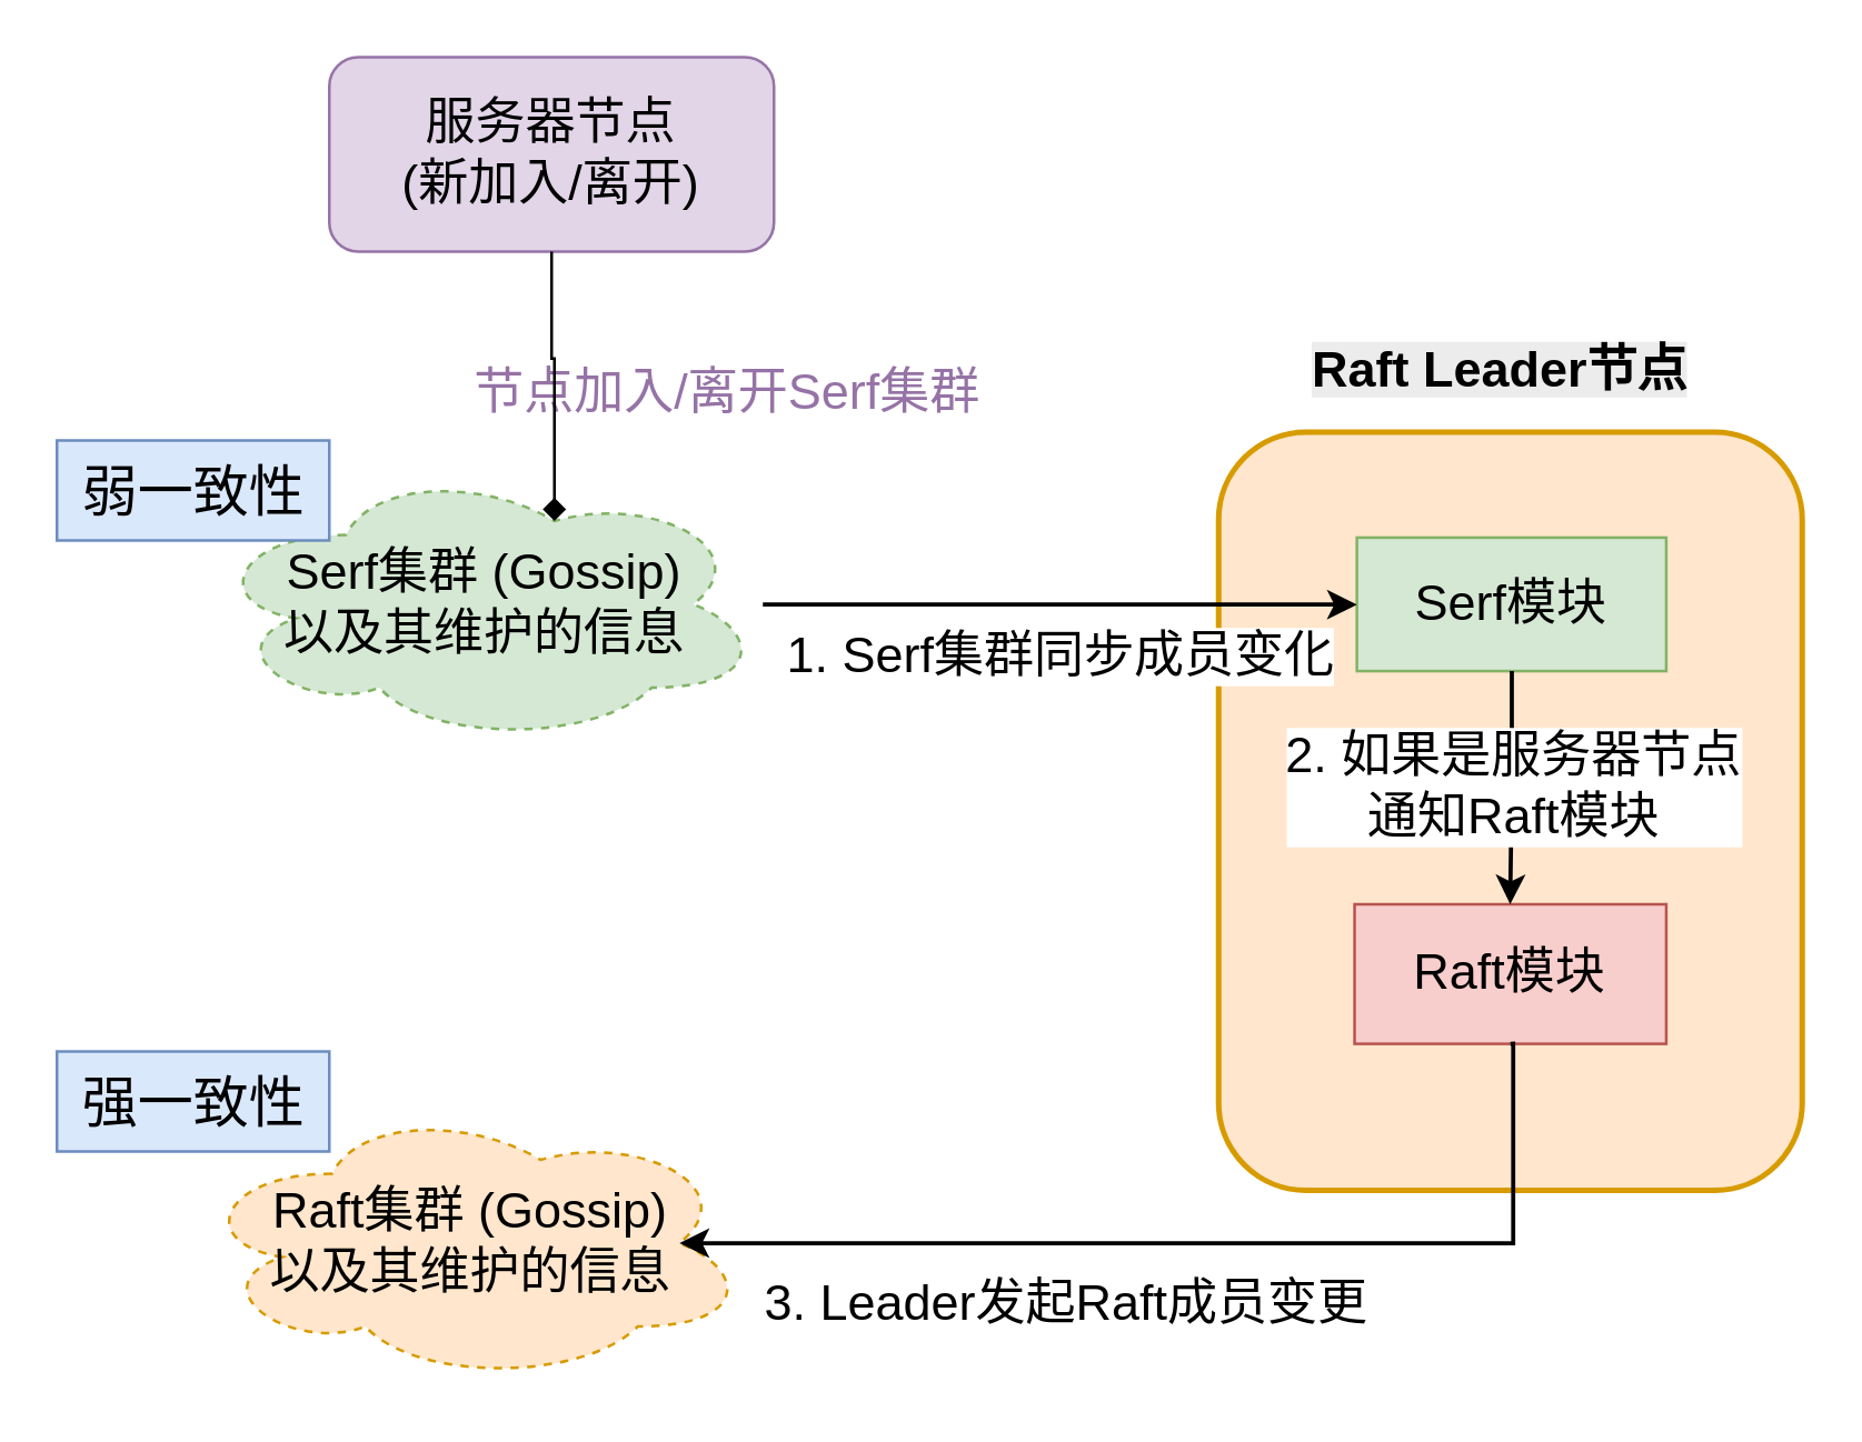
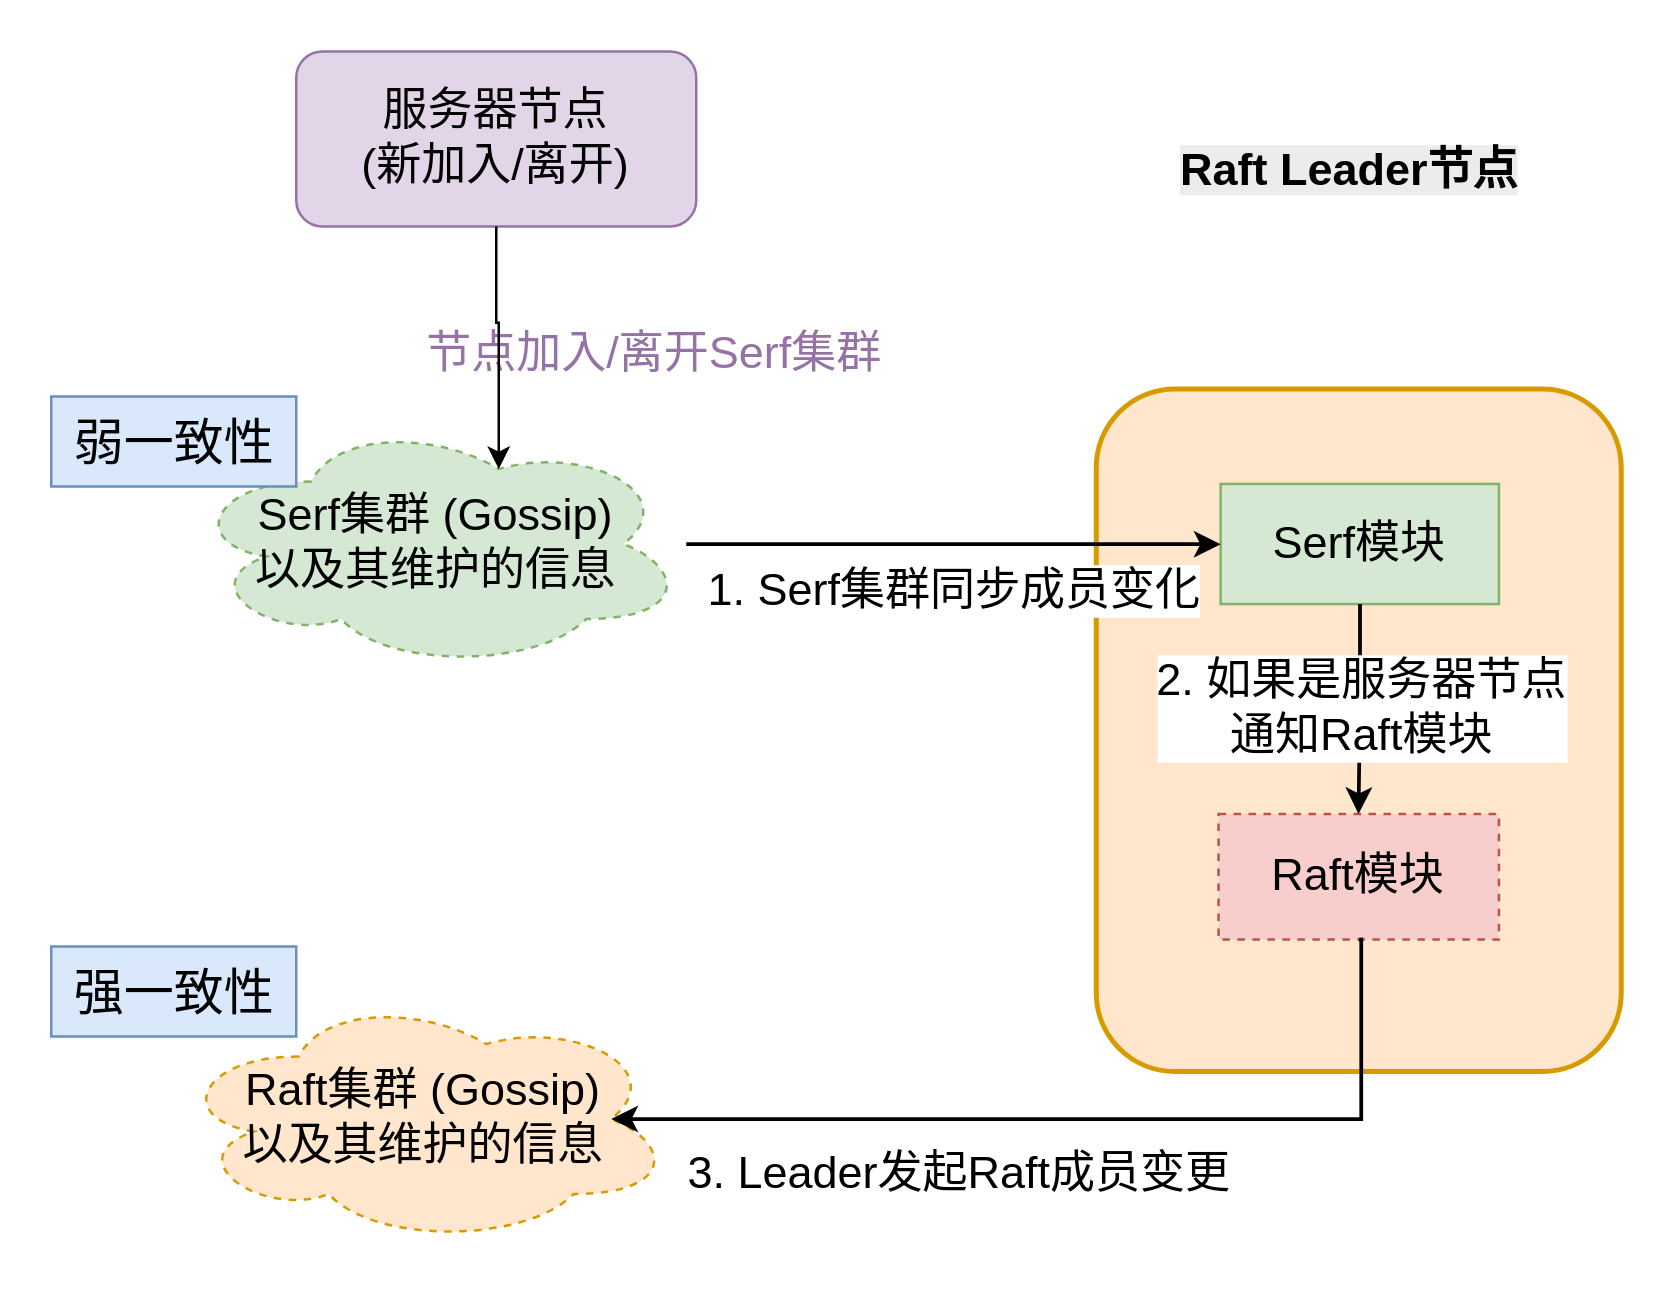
  <mxCell id="0" />
  <mxCell id="1" parent="0" />
  <mxCell id="2" value="" style="rounded=1;whiteSpace=wrap;html=1;fillColor=#ffe6cc;strokeColor=#d79b00;fontStyle=1;fontSize=18;strokeWidth=2;" vertex="1" parent="1"><mxGeometry x="438" y="155" width="210" height="273" as="geometry" /></mxCell>
  <mxCell id="3" value="Serf模块" style="rounded=0;whiteSpace=wrap;html=1;fillColor=#d5e8d4;strokeColor=#82b366;fontSize=18;" vertex="1" parent="2"><mxGeometry x="49.755" y="37.973" width="111.317" height="48.06" as="geometry" /></mxCell>
- <mxCell id="4" value="Raft模块" style="rounded=0;whiteSpace=wrap;html=1;fillColor=#f8cecc;strokeColor=#b85450;fontSize=18;" vertex="1" parent="2"><mxGeometry x="48.923" y="169.997" width="112.149" height="50.245" as="geometry" /></mxCell>
+ <mxCell id="4" value="Raft模块" style="rounded=0;whiteSpace=wrap;html=1;fillColor=#f8cecc;strokeColor=#b85450;fontSize=18;dashed=1;" vertex="1" parent="2"><mxGeometry x="48.923" y="169.997" width="112.149" height="50.245" as="geometry" /></mxCell>
  <mxCell id="5" value="2. 如果是服务器节点&lt;div&gt;通知Raft模块&lt;/div&gt;" style="edgeStyle=orthogonalEdgeStyle;rounded=0;orthogonalLoop=1;jettySize=auto;html=1;endArrow=classic;endFill=1;strokeColor=#000000;strokeWidth=1.5;fontSize=18;" edge="1" parent="2" source="3" target="4"><mxGeometry relative="1" as="geometry" /></mxCell>
  <mxCell id="6" value="Raft集群 (Gossip)&lt;div&gt;以及其维护的信息&lt;/div&gt;" style="shape=cloud;whiteSpace=wrap;html=1;fillColor=#ffe6cc;strokeColor=#d79b00;fontSize=18;dashed=1;" vertex="1" parent="1"><mxGeometry x="69" y="397" width="200" height="100" as="geometry" /></mxCell>
  <mxCell id="7" value="Serf集群 (Gossip)&lt;div&gt;以及其维护的信息&lt;/div&gt;" style="shape=cloud;whiteSpace=wrap;html=1;fillColor=#d5e8d4;strokeColor=#82b366;fontSize=18;dashed=1;" vertex="1" parent="1"><mxGeometry x="74" y="167" width="200" height="100" as="geometry" /></mxCell>
  <mxCell id="8" value="服务器节点&lt;br&gt;(新加入/离开)" style="rounded=1;whiteSpace=wrap;html=1;fillColor=#e1d5e7;strokeColor=#9673a6;fontSize=18;" vertex="1" parent="1"><mxGeometry x="118" y="20" width="160" height="70" as="geometry" /></mxCell>
  <mxCell id="9" value="节点加入/离开Serf集群" style="text;html=1;align=center;verticalAlign=middle;resizable=0;points=[];autosize=1;strokeColor=none;fillColor=none;fontSize=18;fontColor=#9673a6;" vertex="1" parent="1"><mxGeometry x="161" y="124" width="200" height="34" as="geometry" /></mxCell>
  <mxCell id="10" value="1. Serf集群同步成员变化" style="edgeStyle=orthogonalEdgeStyle;rounded=0;orthogonalLoop=1;jettySize=auto;html=1;endArrow=classic;endFill=1;strokeColor=#000000;strokeWidth=1.5;fontSize=18;" edge="1" parent="1" source="7" target="3"><mxGeometry x="-0.002" y="-19" relative="1" as="geometry"><mxPoint x="274" y="222" as="sourcePoint" /><mxPoint x="434" y="222" as="targetPoint" /><mxPoint as="offset" /></mxGeometry></mxCell>
- <mxCell id="11" style="edgeStyle=orthogonalEdgeStyle;rounded=0;orthogonalLoop=1;jettySize=auto;html=1;exitX=0.5;exitY=1;exitDx=0;exitDy=0;entryX=0.625;entryY=0.2;entryDx=0;entryDy=0;entryPerimeter=0;fontSize=18;endArrow=diamond;" edge="1" parent="1" source="8" target="7"><mxGeometry relative="1" as="geometry" /></mxCell>
- <mxCell id="12" value="&lt;span style=&quot;color: rgb(0, 0, 0); font-family: Helvetica; font-style: normal; font-variant-ligatures: normal; font-variant-caps: normal; font-weight: 700; letter-spacing: normal; orphans: 2; text-align: center; text-indent: 0px; text-transform: none; widows: 2; word-spacing: 0px; -webkit-text-stroke-width: 0px; white-space: normal; background-color: rgb(236, 236, 236); text-decoration-thickness: initial; text-decoration-style: initial; text-decoration-color: initial; float: none; display: inline !important;&quot;&gt;Raft Leader节点&lt;/span&gt;" style="text;whiteSpace=wrap;html=1;fontSize=18;" vertex="1" parent="1"><mxGeometry x="469.5" y="116" width="147" height="39" as="geometry" /></mxCell>
+ <mxCell id="11" style="edgeStyle=orthogonalEdgeStyle;rounded=0;orthogonalLoop=1;jettySize=auto;html=1;exitX=0.5;exitY=1;exitDx=0;exitDy=0;entryX=0.625;entryY=0.2;entryDx=0;entryDy=0;entryPerimeter=0;fontSize=18;" edge="1" parent="1" source="8" target="7"><mxGeometry relative="1" as="geometry" /></mxCell>
+ <mxCell id="12" value="&lt;span style=&quot;color: rgb(0, 0, 0); font-family: Helvetica; font-style: normal; font-variant-ligatures: normal; font-variant-caps: normal; font-weight: 700; letter-spacing: normal; orphans: 2; text-align: center; text-indent: 0px; text-transform: none; widows: 2; word-spacing: 0px; -webkit-text-stroke-width: 0px; white-space: normal; background-color: rgb(236, 236, 236); text-decoration-thickness: initial; text-decoration-style: initial; text-decoration-color: initial; float: none; display: inline !important;&quot;&gt;Raft Leader节点&lt;/span&gt;" style="text;whiteSpace=wrap;html=1;fontSize=18;" vertex="1" parent="1"><mxGeometry x="469.5" y="51" width="147" height="39" as="geometry" /></mxCell>
  <mxCell id="13" value="3. Leader发起Raft成员变更" style="edgeStyle=orthogonalEdgeStyle;rounded=0;orthogonalLoop=1;jettySize=auto;html=1;endArrow=classic;endFill=1;strokeColor=#000000;strokeWidth=1.5;exitX=0.5;exitY=1;exitDx=0;exitDy=0;entryX=0.875;entryY=0.5;entryDx=0;entryDy=0;entryPerimeter=0;fontSize=18;" edge="1" parent="1" source="4" target="6"><mxGeometry x="0.258" y="22" relative="1" as="geometry"><mxPoint x="654.62" y="539" as="sourcePoint" /><mxPoint x="299" y="527" as="targetPoint" /><Array as="points"><mxPoint x="544" y="422" /><mxPoint x="544" y="422" /><mxPoint x="544" y="447" /></Array><mxPoint as="offset" /></mxGeometry></mxCell>
  <mxCell id="14" value="弱一致性" style="text;html=1;align=center;verticalAlign=middle;resizable=0;points=[];autosize=1;strokeColor=#6c8ebf;fillColor=#dae8fc;fontSize=20;" vertex="1" parent="1"><mxGeometry x="20" y="158" width="98" height="36" as="geometry" /></mxCell>
  <mxCell id="15" value="强一致性" style="text;html=1;align=center;verticalAlign=middle;resizable=0;points=[];autosize=1;strokeColor=#6c8ebf;fillColor=#dae8fc;fontSize=20;" vertex="1" parent="1"><mxGeometry x="20" y="378" width="98" height="36" as="geometry" /></mxCell>
